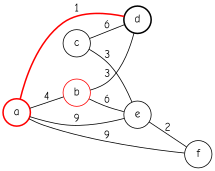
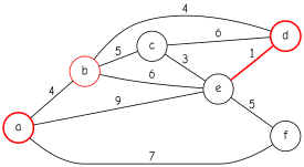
  graph {
    fontname="Comic Neue"
    rankdir=LR
    node [fontname="Comic Neue" shape=circle]
    edge [fontname="Comic Neue"]
    n1 [color=red label=a style=bold]
    n2 [color=red label=b]
-   n3 [color=black label=d style=bold]
+   n3 [color=red label=d style=bold]
    n4 [label=e]
    n5 [label=f]
    n6 [label=c]
    n1 -- n2 [label=4]
-   n1 -- n3 [color=red label=1 style=bold]
+   n4 -- n3 [color=red label=1 style=bold]
    n1 -- n4 [label=9]
-   n1 -- n5 [label=9]
-   n2 -- n3 [label=3]
+   n1 -- n5 [label=7]
+   n2 -- n3 [label=4]
    n2 -- n4 [label=6]
-   n4 -- n5 [label=2]
+   n2 -- n6 [label=5]
+   n4 -- n5 [label=5]
    n6 -- n3 [label=6]
    n6 -- n4 [label=3]
  }
